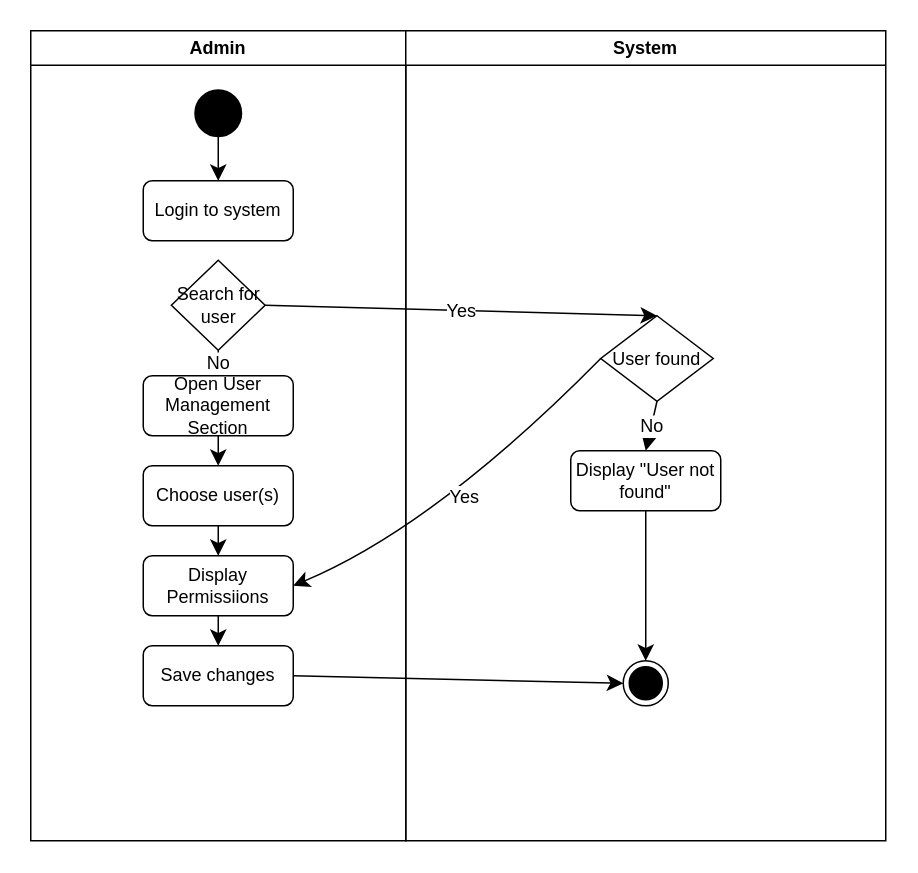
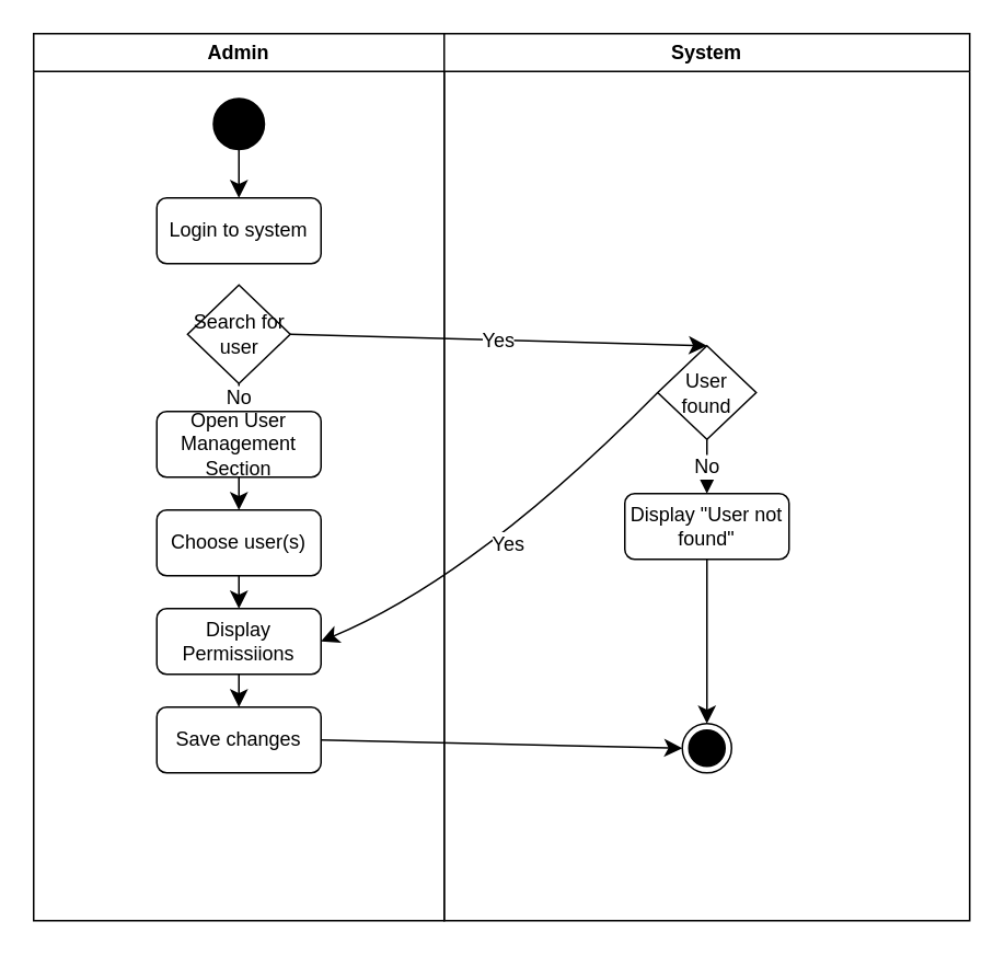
  <mxCell id="0" />
  <mxCell id="1" parent="0" />
  <mxCell id="2" value="Admin" style="swimlane;whiteSpace=wrap;html=1;" vertex="1" parent="1"><mxGeometry x="20" y="20" width="250" height="540" as="geometry" /></mxCell>
  <mxCell id="3" style="edgeStyle=none;curved=1;rounded=0;orthogonalLoop=1;jettySize=auto;html=1;exitX=0.5;exitY=1;exitDx=0;exitDy=0;exitPerimeter=0;entryX=0.5;entryY=0;entryDx=0;entryDy=0;fontSize=12;startSize=8;endSize=8;" edge="1" parent="2" source="4" target="5"><mxGeometry relative="1" as="geometry" /></mxCell>
  <mxCell id="4" value="" style="strokeWidth=2;html=1;shape=mxgraph.flowchart.start_2;whiteSpace=wrap;fillColor=#000000;" vertex="1" parent="2"><mxGeometry x="110" y="40" width="30" height="30" as="geometry" /></mxCell>
  <mxCell id="5" value="Login to system" style="rounded=1;whiteSpace=wrap;html=1;" vertex="1" parent="2"><mxGeometry x="75" y="100" width="100" height="40" as="geometry" /></mxCell>
  <mxCell id="6" value="No" style="edgeStyle=none;curved=1;rounded=0;orthogonalLoop=1;jettySize=auto;html=1;exitX=0.5;exitY=1;exitDx=0;exitDy=0;entryX=0.5;entryY=0;entryDx=0;entryDy=0;fontSize=12;startSize=8;endSize=8;" edge="1" parent="2" source="7" target="9"><mxGeometry relative="1" as="geometry" /></mxCell>
  <mxCell id="7" value="Search for user" style="rhombus;whiteSpace=wrap;html=1;" vertex="1" parent="2"><mxGeometry x="93.75" y="153" width="62.5" height="60" as="geometry" /></mxCell>
  <mxCell id="8" style="edgeStyle=none;curved=1;rounded=0;orthogonalLoop=1;jettySize=auto;html=1;exitX=0.5;exitY=1;exitDx=0;exitDy=0;entryX=0.5;entryY=0;entryDx=0;entryDy=0;fontSize=12;startSize=8;endSize=8;" edge="1" parent="2" source="9" target="11"><mxGeometry relative="1" as="geometry" /></mxCell>
  <mxCell id="9" value="Open User Management Section" style="rounded=1;whiteSpace=wrap;html=1;" vertex="1" parent="2"><mxGeometry x="75" y="230" width="100" height="40" as="geometry" /></mxCell>
  <mxCell id="10" style="edgeStyle=none;curved=1;rounded=0;orthogonalLoop=1;jettySize=auto;html=1;exitX=0.5;exitY=1;exitDx=0;exitDy=0;entryX=0.5;entryY=0;entryDx=0;entryDy=0;fontSize=12;startSize=8;endSize=8;" edge="1" parent="2" source="11" target="13"><mxGeometry relative="1" as="geometry" /></mxCell>
  <mxCell id="11" value="Choose user(s)&lt;span style=&quot;color: rgba(0, 0, 0, 0); font-family: monospace; font-size: 0px; text-align: start; text-wrap: nowrap;&quot;&gt;%3CmxGraphModel%3E%3Croot%3E%3CmxCell%20id%3D%220%22%2F%3E%3CmxCell%20id%3D%221%22%20parent%3D%220%22%2F%3E%3CmxCell%20id%3D%222%22%20value%3D%22Login%20to%20system%22%20style%3D%22rounded%3D1%3BwhiteSpace%3Dwrap%3Bhtml%3D1%3B%22%20vertex%3D%221%22%20parent%3D%221%22%3E%3CmxGeometry%20x%3D%22340%22%20y%3D%22410%22%20width%3D%22100%22%20height%3D%2240%22%20as%3D%22geometry%22%2F%3E%3C%2FmxCell%3E%3C%2Froot%3E%3C%2FmxGraphModel%3E&lt;/span&gt;" style="rounded=1;whiteSpace=wrap;html=1;" vertex="1" parent="2"><mxGeometry x="75" y="290" width="100" height="40" as="geometry" /></mxCell>
  <mxCell id="12" style="edgeStyle=none;curved=1;rounded=0;orthogonalLoop=1;jettySize=auto;html=1;exitX=0.5;exitY=1;exitDx=0;exitDy=0;fontSize=12;startSize=8;endSize=8;" edge="1" parent="2" source="13" target="14"><mxGeometry relative="1" as="geometry" /></mxCell>
  <mxCell id="13" value="Display Permissiions" style="rounded=1;whiteSpace=wrap;html=1;" vertex="1" parent="2"><mxGeometry x="75" y="350" width="100" height="40" as="geometry" /></mxCell>
  <mxCell id="14" value="Save changes" style="rounded=1;whiteSpace=wrap;html=1;" vertex="1" parent="2"><mxGeometry x="75" y="410" width="100" height="40" as="geometry" /></mxCell>
  <mxCell id="15" value="System" style="swimlane;whiteSpace=wrap;html=1;" vertex="1" parent="1"><mxGeometry x="270" y="20" width="320" height="540" as="geometry" /></mxCell>
  <mxCell id="16" value="No" style="edgeStyle=none;curved=1;rounded=0;orthogonalLoop=1;jettySize=auto;html=1;exitX=0.5;exitY=1;exitDx=0;exitDy=0;entryX=0.5;entryY=0;entryDx=0;entryDy=0;fontSize=12;startSize=8;endSize=8;" edge="1" parent="15" source="17" target="19"><mxGeometry relative="1" as="geometry" /></mxCell>
- <mxCell id="17" value="User found" style="rhombus;whiteSpace=wrap;html=1;" vertex="1" parent="15"><mxGeometry x="130" y="190" width="75" height="57" as="geometry" /></mxCell>
+ <mxCell id="17" value="User found" style="rhombus;whiteSpace=wrap;html=1;" vertex="1" parent="15"><mxGeometry x="130" y="190" width="60" height="57" as="geometry" /></mxCell>
  <mxCell id="18" style="edgeStyle=none;curved=1;rounded=0;orthogonalLoop=1;jettySize=auto;html=1;exitX=0.5;exitY=1;exitDx=0;exitDy=0;entryX=0.5;entryY=0;entryDx=0;entryDy=0;fontSize=12;startSize=8;endSize=8;" edge="1" parent="15" source="19" target="20"><mxGeometry relative="1" as="geometry" /></mxCell>
  <mxCell id="19" value="Display &quot;User not found&quot;" style="rounded=1;whiteSpace=wrap;html=1;" vertex="1" parent="15"><mxGeometry x="110" y="280" width="100" height="40" as="geometry" /></mxCell>
  <mxCell id="20" value="" style="ellipse;html=1;shape=endState;fillColor=#000000;strokeColor=#000000;" vertex="1" parent="15"><mxGeometry x="145" y="420" width="30" height="30" as="geometry" /></mxCell>
  <mxCell id="21" style="edgeStyle=none;curved=1;rounded=0;orthogonalLoop=1;jettySize=auto;html=1;exitX=1;exitY=0.5;exitDx=0;exitDy=0;entryX=0;entryY=0.5;entryDx=0;entryDy=0;fontSize=12;startSize=8;endSize=8;" edge="1" parent="1" source="14" target="20"><mxGeometry relative="1" as="geometry" /></mxCell>
  <mxCell id="22" value="Yes" style="edgeStyle=none;curved=1;rounded=0;orthogonalLoop=1;jettySize=auto;html=1;exitX=1;exitY=0.5;exitDx=0;exitDy=0;entryX=0.5;entryY=0;entryDx=0;entryDy=0;fontSize=12;startSize=8;endSize=8;" edge="1" parent="1" source="7" target="17"><mxGeometry relative="1" as="geometry" /></mxCell>
  <mxCell id="23" value="Yes" style="edgeStyle=none;curved=1;rounded=0;orthogonalLoop=1;jettySize=auto;html=1;exitX=0;exitY=0.5;exitDx=0;exitDy=0;entryX=1;entryY=0.5;entryDx=0;entryDy=0;fontSize=12;startSize=8;endSize=8;" edge="1" parent="1" source="17" target="13"><mxGeometry relative="1" as="geometry"><Array as="points"><mxPoint x="290" y="350" /></Array></mxGeometry></mxCell>
